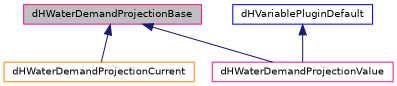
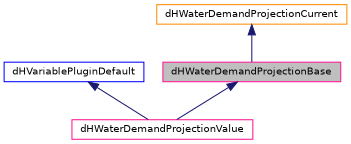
  digraph {
    node [color=deeppink fillcolor=white fontname=Helvetica fontsize=10 shape=record style=filled]
    edge [color=midnightblue dir=back fontname=Helvetica fontsize=10 labelfontname=Helvetica labelfontsize=10 style=solid]
    n1 [fillcolor=grey75 fontcolor=black height=0.2 label=dHWaterDemandProjectionBase width=0.4]
    n2 [color=darkorange height=0.2 label=dHWaterDemandProjectionCurrent width=0.4]
    n3 [height=0.2 label=dHWaterDemandProjectionValue width=0.4]
    n4 [color=blue height=0.2 label=dHVariablePluginDefault width=0.4]
-   n1 -> n2
+   n2 -> n1
    n1 -> n3
    n4 -> n3
  }
